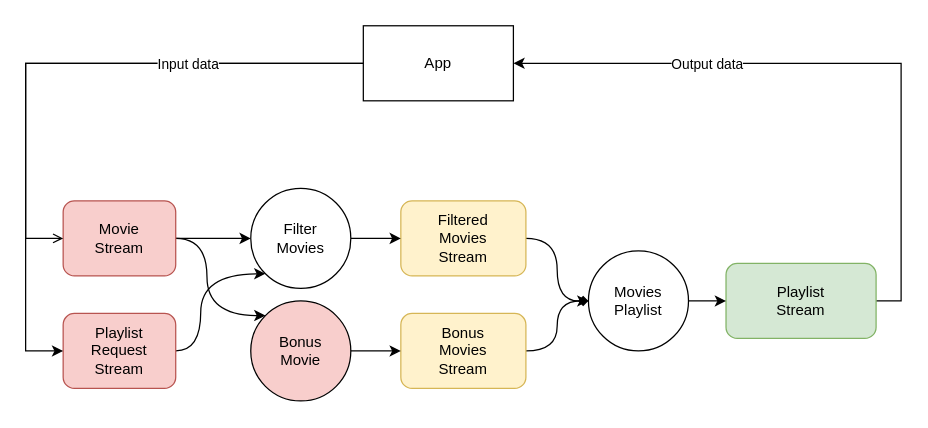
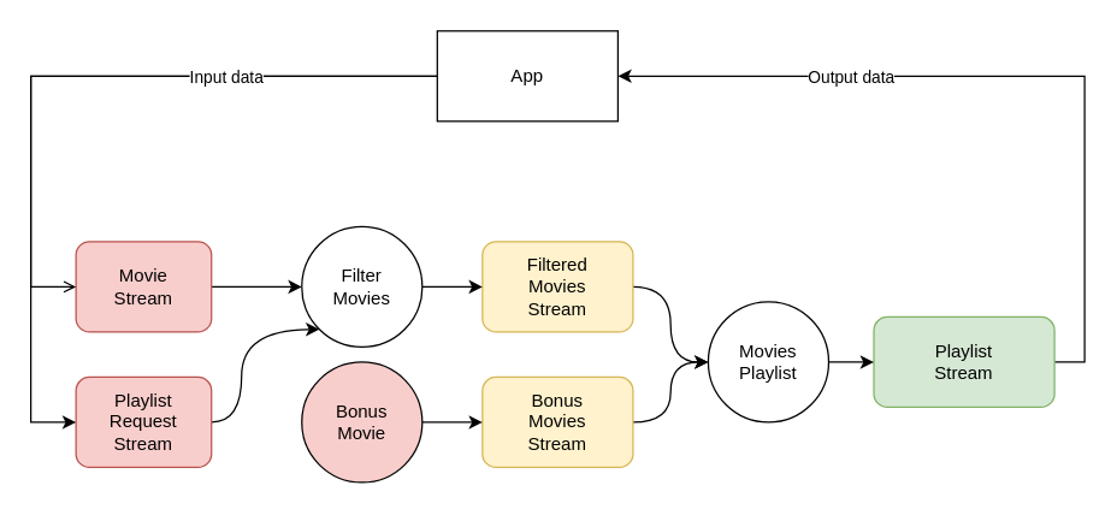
  <mxCell id="0" />
  <mxCell id="1" parent="0" />
  <mxCell id="2" style="edgeStyle=orthogonalEdgeStyle;rounded=0;orthogonalLoop=1;jettySize=auto;html=1;" parent="1" source="4" target="13" edge="1"><mxGeometry relative="1" as="geometry" /></mxCell>
- <mxCell id="3" style="edgeStyle=orthogonalEdgeStyle;curved=1;rounded=0;orthogonalLoop=1;jettySize=auto;html=1;entryX=0;entryY=0;entryDx=0;entryDy=0;" edge="1" parent="1" source="4" target="21"><mxGeometry relative="1" as="geometry"><Array as="points"><mxPoint x="165" y="190" /><mxPoint x="165" y="252" /></Array></mxGeometry></mxCell>
  <mxCell id="4" value="&lt;div&gt;Movie&lt;/div&gt;&lt;div&gt;Stream&lt;br&gt;&lt;/div&gt;" style="rounded=1;whiteSpace=wrap;html=1;fillColor=#f8cecc;strokeColor=#b85450;" parent="1" vertex="1"><mxGeometry x="50" y="160" width="90" height="60" as="geometry" /></mxCell>
- <mxCell id="5" style="edgeStyle=orthogonalEdgeStyle;curved=1;rounded=0;orthogonalLoop=1;jettySize=auto;html=1;entryX=0;entryY=0.5;entryDx=0;entryDy=0;endArrow=diamond;" edge="1" parent="1" source="6" target="15"><mxGeometry relative="1" as="geometry" /></mxCell>
+ <mxCell id="5" style="edgeStyle=orthogonalEdgeStyle;curved=1;rounded=0;orthogonalLoop=1;jettySize=auto;html=1;entryX=0;entryY=0.5;entryDx=0;entryDy=0;" edge="1" parent="1" source="6" target="15"><mxGeometry relative="1" as="geometry" /></mxCell>
  <mxCell id="6" value="&lt;div&gt;Filtered&lt;/div&gt;&lt;div&gt;Movies&lt;br&gt;&lt;/div&gt;&lt;div&gt;Stream&lt;/div&gt;" style="rounded=1;whiteSpace=wrap;html=1;fillColor=#fff2cc;strokeColor=#d6b656;" parent="1" vertex="1"><mxGeometry x="320" y="160" width="100" height="60" as="geometry" /></mxCell>
  <mxCell id="7" style="edgeStyle=orthogonalEdgeStyle;rounded=0;orthogonalLoop=1;jettySize=auto;html=1;curved=1;" parent="1" source="8" target="15" edge="1"><mxGeometry relative="1" as="geometry" /></mxCell>
  <mxCell id="8" value="&lt;div&gt;Bonus&lt;/div&gt;&lt;div&gt;Movies&lt;/div&gt;&lt;div&gt;Stream&lt;/div&gt;" style="rounded=1;whiteSpace=wrap;html=1;fillColor=#fff2cc;strokeColor=#d6b656;" parent="1" vertex="1"><mxGeometry x="320" y="250" width="100" height="60" as="geometry" /></mxCell>
  <mxCell id="9" style="edgeStyle=orthogonalEdgeStyle;rounded=0;orthogonalLoop=1;jettySize=auto;html=1;entryX=1;entryY=0.5;entryDx=0;entryDy=0;" parent="1" source="11" target="17" edge="1"><mxGeometry relative="1" as="geometry"><Array as="points"><mxPoint x="720" y="240" /><mxPoint x="720" y="50" /></Array></mxGeometry></mxCell>
  <mxCell id="10" value="Output data" style="edgeLabel;html=1;align=center;verticalAlign=middle;resizable=0;points=[];" parent="9" vertex="1" connectable="0"><mxGeometry x="0.216" y="3" relative="1" as="geometry"><mxPoint x="-50" y="-3" as="offset" /></mxGeometry></mxCell>
  <mxCell id="11" value="&lt;div&gt;Playlist&lt;/div&gt;&lt;div&gt;Stream&lt;/div&gt;" style="rounded=1;whiteSpace=wrap;html=1;fillColor=#d5e8d4;strokeColor=#82b366;" parent="1" vertex="1"><mxGeometry x="580" y="210" width="120" height="60" as="geometry" /></mxCell>
  <mxCell id="12" style="edgeStyle=orthogonalEdgeStyle;rounded=0;orthogonalLoop=1;jettySize=auto;html=1;curved=1;" parent="1" source="13" target="6" edge="1"><mxGeometry relative="1" as="geometry" /></mxCell>
  <mxCell id="13" value="&lt;div&gt;Filter&lt;/div&gt;&lt;div&gt;Movies&lt;/div&gt;" style="ellipse;whiteSpace=wrap;html=1;aspect=fixed;" parent="1" vertex="1"><mxGeometry x="200" y="150" width="80" height="80" as="geometry" /></mxCell>
  <mxCell id="14" style="edgeStyle=orthogonalEdgeStyle;curved=1;rounded=0;orthogonalLoop=1;jettySize=auto;html=1;" edge="1" parent="1" source="15" target="11"><mxGeometry relative="1" as="geometry" /></mxCell>
  <mxCell id="15" value="&lt;div&gt;Movies&lt;/div&gt;&lt;div&gt;Playlist&lt;br&gt;&lt;/div&gt;" style="ellipse;whiteSpace=wrap;html=1;aspect=fixed;" parent="1" vertex="1"><mxGeometry x="470" y="200" width="80" height="80" as="geometry" /></mxCell>
  <mxCell id="16" style="edgeStyle=orthogonalEdgeStyle;rounded=0;orthogonalLoop=1;jettySize=auto;html=1;entryX=0;entryY=0.5;entryDx=0;entryDy=0;exitX=0;exitY=0.5;exitDx=0;exitDy=0;endArrow=open;" parent="1" source="17" target="4" edge="1"><mxGeometry relative="1" as="geometry"><Array as="points"><mxPoint x="20" y="50" /><mxPoint x="20" y="190" /></Array></mxGeometry></mxCell>
  <mxCell id="17" value="&lt;div&gt;App&lt;/div&gt;" style="rounded=0;whiteSpace=wrap;html=1;" parent="1" vertex="1"><mxGeometry x="290" y="20" width="120" height="60" as="geometry" /></mxCell>
  <mxCell id="18" style="edgeStyle=orthogonalEdgeStyle;rounded=0;orthogonalLoop=1;jettySize=auto;html=1;curved=1;entryX=0;entryY=1;entryDx=0;entryDy=0;" edge="1" parent="1" source="19" target="13"><mxGeometry relative="1" as="geometry"><Array as="points"><mxPoint x="160" y="280" /><mxPoint x="160" y="218" /></Array></mxGeometry></mxCell>
  <mxCell id="19" value="&lt;div&gt;Playlist&lt;/div&gt;&lt;div&gt;Request&lt;br&gt;&lt;/div&gt;&lt;div&gt;Stream&lt;br&gt;&lt;/div&gt;" style="rounded=1;whiteSpace=wrap;html=1;fillColor=#f8cecc;strokeColor=#b85450;" vertex="1" parent="1"><mxGeometry x="50" y="250" width="90" height="60" as="geometry" /></mxCell>
  <mxCell id="20" style="edgeStyle=orthogonalEdgeStyle;curved=1;rounded=0;orthogonalLoop=1;jettySize=auto;html=1;" edge="1" parent="1" source="21" target="8"><mxGeometry relative="1" as="geometry" /></mxCell>
  <mxCell id="21" value="&lt;div&gt;Bonus&lt;/div&gt;&lt;div&gt;Movie&lt;/div&gt;" style="ellipse;whiteSpace=wrap;html=1;aspect=fixed;fillColor=#f8cecc;" vertex="1" parent="1"><mxGeometry x="200" y="240" width="80" height="80" as="geometry" /></mxCell>
  <mxCell id="22" style="edgeStyle=orthogonalEdgeStyle;rounded=0;orthogonalLoop=1;jettySize=auto;html=1;entryX=0;entryY=0.5;entryDx=0;entryDy=0;exitX=0;exitY=0.5;exitDx=0;exitDy=0;" edge="1" parent="1" source="17" target="19"><mxGeometry relative="1" as="geometry"><mxPoint x="270" y="10" as="sourcePoint" /><mxPoint x="50" y="190" as="targetPoint" /><Array as="points"><mxPoint x="20" y="50" /><mxPoint x="20" y="280" /></Array></mxGeometry></mxCell>
  <mxCell id="23" value="Input data" style="edgeLabel;html=1;align=center;verticalAlign=middle;resizable=0;points=[];" vertex="1" connectable="0" parent="22"><mxGeometry x="-0.168" y="-2" relative="1" as="geometry"><mxPoint x="79" y="2" as="offset" /></mxGeometry></mxCell>
